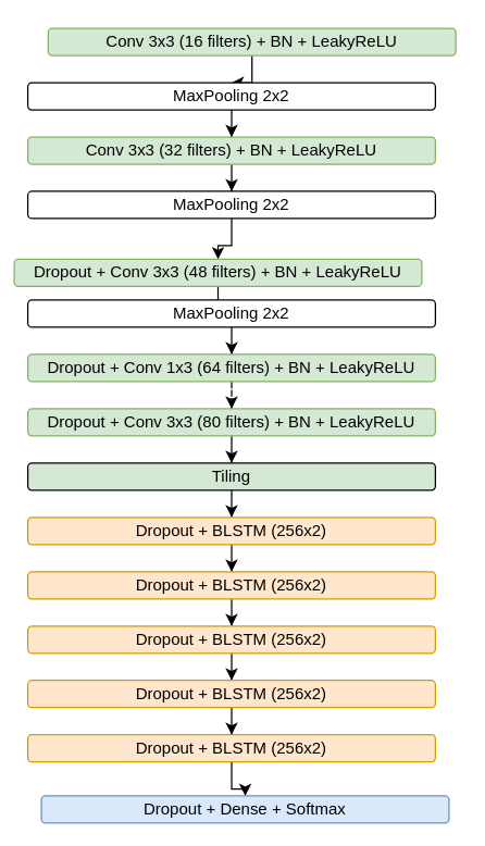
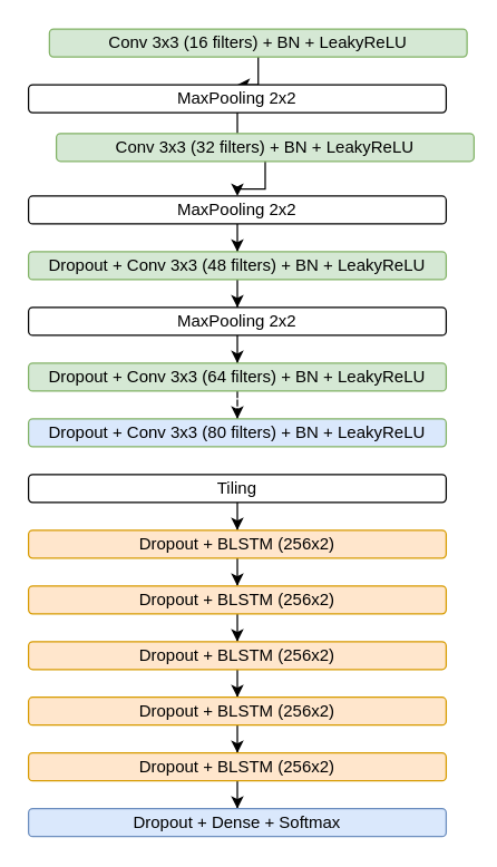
  <mxCell id="0" />
  <mxCell id="1" parent="0" />
  <mxCell id="2" value="" style="edgeStyle=orthogonalEdgeStyle;rounded=0;orthogonalLoop=1;jettySize=auto;html=1;" edge="1" parent="1" source="3" target="5"><mxGeometry relative="1" as="geometry" /></mxCell>
  <mxCell id="3" value="Conv 3x3 (16 filters) +&amp;nbsp;BN + LeakyReLU" style="rounded=1;whiteSpace=wrap;html=1;fillColor=#d5e8d4;strokeColor=#82b366;" vertex="1" parent="1"><mxGeometry x="35" y="20" width="300" height="20" as="geometry" /></mxCell>
  <mxCell id="4" value="" style="edgeStyle=orthogonalEdgeStyle;rounded=0;orthogonalLoop=1;jettySize=auto;html=1;" edge="1" parent="1" source="5" target="7"><mxGeometry relative="1" as="geometry" /></mxCell>
  <mxCell id="5" value="MaxPooling 2x2" style="rounded=1;whiteSpace=wrap;html=1;" vertex="1" parent="1"><mxGeometry x="20" y="60" width="300" height="20" as="geometry" /></mxCell>
  <mxCell id="6" value="" style="edgeStyle=orthogonalEdgeStyle;rounded=0;orthogonalLoop=1;jettySize=auto;html=1;" edge="1" parent="1" source="7" target="9"><mxGeometry relative="1" as="geometry" /></mxCell>
- <mxCell id="7" value="Conv 3x3 (32 filters)&amp;nbsp;+&amp;nbsp;BN + LeakyReLU" style="rounded=1;whiteSpace=wrap;html=1;fillColor=#d5e8d4;strokeColor=#82b366;" vertex="1" parent="1"><mxGeometry x="20" y="100" width="300" height="20" as="geometry" /></mxCell>
+ <mxCell id="7" value="Conv 3x3 (32 filters)&amp;nbsp;+&amp;nbsp;BN + LeakyReLU" style="rounded=1;whiteSpace=wrap;html=1;fillColor=#d5e8d4;strokeColor=#82b366;" vertex="1" parent="1"><mxGeometry x="40" y="95" width="300" height="20" as="geometry" /></mxCell>
  <mxCell id="8" value="" style="edgeStyle=orthogonalEdgeStyle;rounded=0;orthogonalLoop=1;jettySize=auto;html=1;" edge="1" parent="1" source="9" target="11"><mxGeometry relative="1" as="geometry" /></mxCell>
  <mxCell id="9" value="MaxPooling 2x2" style="rounded=1;whiteSpace=wrap;html=1;" vertex="1" parent="1"><mxGeometry x="20" y="140" width="300" height="20" as="geometry" /></mxCell>
  <mxCell id="10" value="" style="edgeStyle=orthogonalEdgeStyle;rounded=0;orthogonalLoop=1;jettySize=auto;html=1;" edge="1" parent="1" source="11" target="13"><mxGeometry relative="1" as="geometry" /></mxCell>
- <mxCell id="11" value="Dropout + Conv 3x3 (48 filters)&amp;nbsp;+&amp;nbsp;BN + LeakyReLU&lt;br&gt;" style="rounded=1;whiteSpace=wrap;html=1;fillColor=#d5e8d4;strokeColor=#82b366;" vertex="1" parent="1"><mxGeometry x="10" y="190" width="300" height="20" as="geometry" /></mxCell>
+ <mxCell id="11" value="Dropout + Conv 3x3 (48 filters)&amp;nbsp;+&amp;nbsp;BN + LeakyReLU&lt;br&gt;" style="rounded=1;whiteSpace=wrap;html=1;fillColor=#d5e8d4;strokeColor=#82b366;" vertex="1" parent="1"><mxGeometry x="20" y="180" width="300" height="20" as="geometry" /></mxCell>
  <mxCell id="12" value="" style="edgeStyle=orthogonalEdgeStyle;rounded=0;orthogonalLoop=1;jettySize=auto;html=1;" edge="1" parent="1" source="13" target="15"><mxGeometry relative="1" as="geometry" /></mxCell>
  <mxCell id="13" value="MaxPooling 2x2" style="rounded=1;whiteSpace=wrap;html=1;" vertex="1" parent="1"><mxGeometry x="20" y="220" width="300" height="20" as="geometry" /></mxCell>
  <mxCell id="14" value="" style="edgeStyle=orthogonalEdgeStyle;rounded=0;orthogonalLoop=1;jettySize=auto;html=1;dashed=1;" edge="1" parent="1" source="15" target="17"><mxGeometry relative="1" as="geometry" /></mxCell>
- <mxCell id="15" value="Dropout + Conv 1x3 (64 filters)&amp;nbsp;+&amp;nbsp;BN + LeakyReLU" style="rounded=1;whiteSpace=wrap;html=1;fillColor=#d5e8d4;strokeColor=#82b366;" vertex="1" parent="1"><mxGeometry x="20" y="260" width="300" height="20" as="geometry" /></mxCell>
- <mxCell id="16" value="" style="edgeStyle=orthogonalEdgeStyle;rounded=0;orthogonalLoop=1;jettySize=auto;html=1;" edge="1" parent="1" source="17" target="19"><mxGeometry relative="1" as="geometry" /></mxCell>
- <mxCell id="17" value="Dropout + Conv 3x3 (80 filters)&amp;nbsp;+&amp;nbsp;BN + LeakyReLU" style="rounded=1;whiteSpace=wrap;html=1;fillColor=#d5e8d4;strokeColor=#82b366;" vertex="1" parent="1"><mxGeometry x="20" y="300" width="300" height="20" as="geometry" /></mxCell>
+ <mxCell id="15" value="Dropout + Conv 3x3 (64 filters)&amp;nbsp;+&amp;nbsp;BN + LeakyReLU" style="rounded=1;whiteSpace=wrap;html=1;fillColor=#d5e8d4;strokeColor=#82b366;" vertex="1" parent="1"><mxGeometry x="20" y="260" width="300" height="20" as="geometry" /></mxCell>
+ <mxCell id="17" value="Dropout + Conv 3x3 (80 filters)&amp;nbsp;+&amp;nbsp;BN + LeakyReLU" style="rounded=1;whiteSpace=wrap;html=1;fillColor=#dae8fc;strokeColor=#82b366;" vertex="1" parent="1"><mxGeometry x="20" y="300" width="300" height="20" as="geometry" /></mxCell>
  <mxCell id="18" value="" style="edgeStyle=orthogonalEdgeStyle;rounded=0;orthogonalLoop=1;jettySize=auto;html=1;" edge="1" parent="1" source="19" target="21"><mxGeometry relative="1" as="geometry" /></mxCell>
- <mxCell id="19" value="Tiling" style="rounded=1;whiteSpace=wrap;html=1;fillColor=#d5e8d4;" vertex="1" parent="1"><mxGeometry x="20" y="340" width="300" height="20" as="geometry" /></mxCell>
+ <mxCell id="19" value="Tiling" style="rounded=1;whiteSpace=wrap;html=1;" vertex="1" parent="1"><mxGeometry x="20" y="340" width="300" height="20" as="geometry" /></mxCell>
  <mxCell id="20" value="" style="edgeStyle=orthogonalEdgeStyle;rounded=0;orthogonalLoop=1;jettySize=auto;html=1;" edge="1" parent="1" source="21" target="23"><mxGeometry relative="1" as="geometry" /></mxCell>
  <mxCell id="21" value="Dropout + BLSTM (256x2)" style="rounded=1;whiteSpace=wrap;html=1;fillColor=#ffe6cc;strokeColor=#d79b00;" vertex="1" parent="1"><mxGeometry x="20" y="380" width="300" height="20" as="geometry" /></mxCell>
  <mxCell id="22" value="" style="edgeStyle=orthogonalEdgeStyle;rounded=0;orthogonalLoop=1;jettySize=auto;html=1;" edge="1" parent="1" source="23" target="25"><mxGeometry relative="1" as="geometry" /></mxCell>
  <mxCell id="23" value="Dropout +&amp;nbsp;BLSTM (256x2)" style="rounded=1;whiteSpace=wrap;html=1;fillColor=#ffe6cc;strokeColor=#d79b00;" vertex="1" parent="1"><mxGeometry x="20" y="420" width="300" height="20" as="geometry" /></mxCell>
  <mxCell id="24" value="" style="edgeStyle=orthogonalEdgeStyle;rounded=0;orthogonalLoop=1;jettySize=auto;html=1;" edge="1" parent="1" source="25" target="27"><mxGeometry relative="1" as="geometry" /></mxCell>
  <mxCell id="25" value="Dropout +&amp;nbsp;BLSTM (256x2)" style="rounded=1;whiteSpace=wrap;html=1;fillColor=#ffe6cc;strokeColor=#d79b00;" vertex="1" parent="1"><mxGeometry x="20" y="460" width="300" height="20" as="geometry" /></mxCell>
  <mxCell id="26" value="" style="edgeStyle=orthogonalEdgeStyle;rounded=0;orthogonalLoop=1;jettySize=auto;html=1;" edge="1" parent="1" source="27" target="29"><mxGeometry relative="1" as="geometry" /></mxCell>
  <mxCell id="27" value="Dropout +&amp;nbsp;BLSTM (256x2)" style="rounded=1;whiteSpace=wrap;html=1;fillColor=#ffe6cc;strokeColor=#d79b00;" vertex="1" parent="1"><mxGeometry x="20" y="500" width="300" height="20" as="geometry" /></mxCell>
  <mxCell id="28" value="" style="edgeStyle=orthogonalEdgeStyle;rounded=0;orthogonalLoop=1;jettySize=auto;html=1;" edge="1" parent="1" source="29" target="30"><mxGeometry relative="1" as="geometry" /></mxCell>
  <mxCell id="29" value="Dropout +&amp;nbsp;BLSTM (256x2)" style="rounded=1;whiteSpace=wrap;html=1;fillColor=#ffe6cc;strokeColor=#d79b00;" vertex="1" parent="1"><mxGeometry x="20" y="540" width="300" height="20" as="geometry" /></mxCell>
- <mxCell id="30" value="Dropout +&amp;nbsp;Dense + Softmax" style="rounded=1;whiteSpace=wrap;html=1;fillColor=#dae8fc;strokeColor=#6c8ebf;" vertex="1" parent="1"><mxGeometry x="30" y="585" width="300" height="20" as="geometry" /></mxCell>
+ <mxCell id="30" value="Dropout +&amp;nbsp;Dense + Softmax" style="rounded=1;whiteSpace=wrap;html=1;fillColor=#dae8fc;strokeColor=#6c8ebf;" vertex="1" parent="1"><mxGeometry x="20" y="580" width="300" height="20" as="geometry" /></mxCell>
